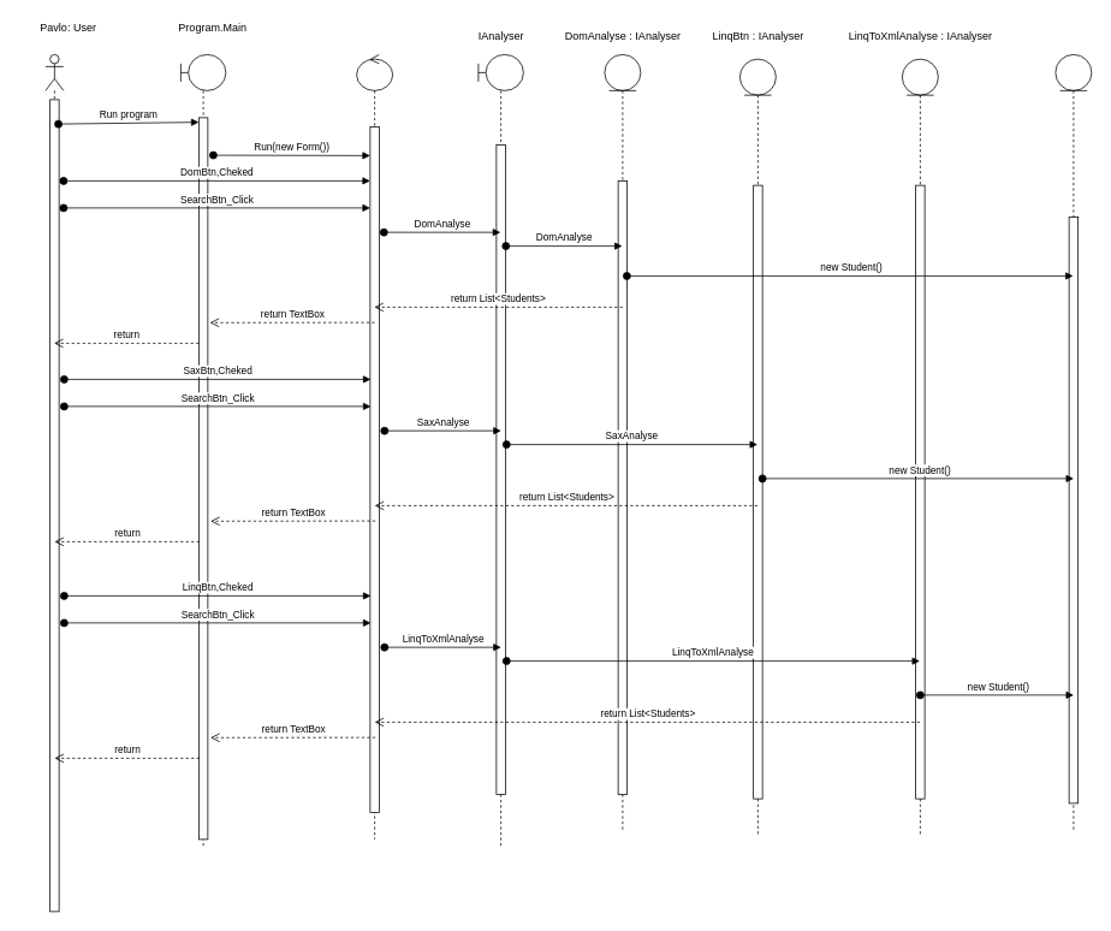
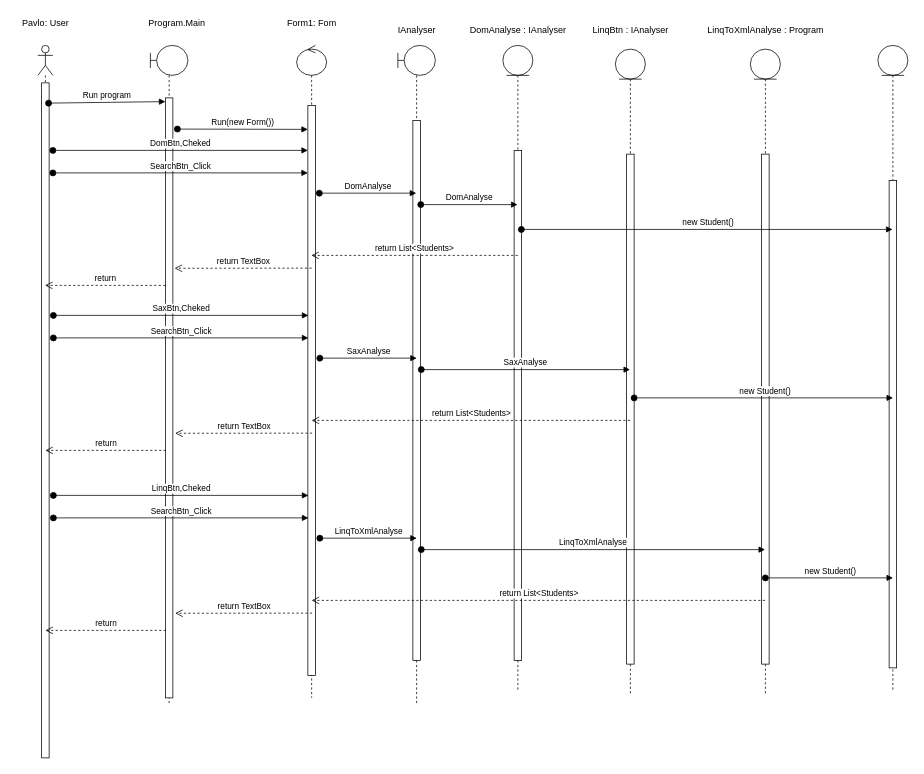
  <mxCell id="0" />
  <mxCell id="1" parent="0" />
  <mxCell id="2" value="" style="shape=umlLifeline;participant=umlActor;perimeter=lifelinePerimeter;whiteSpace=wrap;html=1;container=1;collapsible=0;recursiveResize=0;verticalAlign=top;spacingTop=36;outlineConnect=0;" vertex="1" parent="1"><mxGeometry x="50" y="60" width="20" height="950" as="geometry" /></mxCell>
  <mxCell id="3" value="" style="html=1;points=[];perimeter=orthogonalPerimeter;" vertex="1" parent="2"><mxGeometry x="5" y="50" width="10" height="900" as="geometry" /></mxCell>
  <mxCell id="4" value="" style="shape=umlLifeline;participant=umlBoundary;perimeter=lifelinePerimeter;whiteSpace=wrap;html=1;container=1;collapsible=0;recursiveResize=0;verticalAlign=top;spacingTop=36;outlineConnect=0;" vertex="1" parent="1"><mxGeometry x="200" y="60" width="50" height="880" as="geometry" /></mxCell>
  <mxCell id="5" value="" style="html=1;points=[];perimeter=orthogonalPerimeter;" vertex="1" parent="4"><mxGeometry x="20" y="70" width="10" height="800" as="geometry" /></mxCell>
  <mxCell id="6" value="" style="shape=umlLifeline;participant=umlControl;perimeter=lifelinePerimeter;whiteSpace=wrap;html=1;container=1;collapsible=0;recursiveResize=0;verticalAlign=top;spacingTop=36;outlineConnect=0;" vertex="1" parent="1"><mxGeometry x="395" y="60" width="40" height="870" as="geometry" /></mxCell>
  <mxCell id="7" value="" style="html=1;points=[];perimeter=orthogonalPerimeter;" vertex="1" parent="6"><mxGeometry x="15" y="80" width="10" height="760" as="geometry" /></mxCell>
  <mxCell id="8" value="" style="shape=umlLifeline;participant=umlEntity;perimeter=lifelinePerimeter;whiteSpace=wrap;html=1;container=1;collapsible=0;recursiveResize=0;verticalAlign=top;spacingTop=36;outlineConnect=0;" vertex="1" parent="1"><mxGeometry x="670" y="60" width="40" height="860" as="geometry" /></mxCell>
  <mxCell id="9" value="" style="html=1;points=[];perimeter=orthogonalPerimeter;" vertex="1" parent="8"><mxGeometry x="15" y="140" width="10" height="680" as="geometry" /></mxCell>
- <mxCell id="10" value="Pavlo: User" style="text;html=1;align=center;verticalAlign=middle;resizable=0;points=[];autosize=1;" vertex="1" parent="1"><mxGeometry x="35" y="20" width="80" height="20" as="geometry" /></mxCell>
+ <mxCell id="10" value="Pavlo: User" style="text;html=1;align=center;verticalAlign=middle;resizable=0;points=[];autosize=1;" vertex="1" parent="1"><mxGeometry x="20" y="20" width="80" height="20" as="geometry" /></mxCell>
  <mxCell id="11" value="Program.Main" style="text;html=1;align=center;verticalAlign=middle;resizable=0;points=[];autosize=1;" vertex="1" parent="1"><mxGeometry x="190" y="20" width="90" height="20" as="geometry" /></mxCell>
+ <mxCell id="12" value="Form1: Fom" style="text;html=1;align=center;verticalAlign=middle;resizable=0;points=[];autosize=1;" vertex="1" parent="1"><mxGeometry x="375" y="20" width="80" height="20" as="geometry" /></mxCell>
  <mxCell id="13" value="DomAnalyse : IAnalyser" style="text;html=1;align=center;verticalAlign=middle;resizable=0;points=[];autosize=1;" vertex="1" parent="1"><mxGeometry x="620" y="30" width="140" height="20" as="geometry" /></mxCell>
  <mxCell id="14" value="" style="shape=umlLifeline;participant=umlEntity;perimeter=lifelinePerimeter;whiteSpace=wrap;html=1;container=1;collapsible=0;recursiveResize=0;verticalAlign=top;spacingTop=36;outlineConnect=0;" vertex="1" parent="1"><mxGeometry x="820" y="65" width="40" height="860" as="geometry" /></mxCell>
  <mxCell id="15" value="" style="html=1;points=[];perimeter=orthogonalPerimeter;" vertex="1" parent="14"><mxGeometry x="15" y="140" width="10" height="680" as="geometry" /></mxCell>
  <mxCell id="16" value="LinqBtn&amp;nbsp;: IAnalyser" style="text;html=1;align=center;verticalAlign=middle;resizable=0;points=[];autosize=1;" vertex="1" parent="1"><mxGeometry x="770" y="30" width="140" height="20" as="geometry" /></mxCell>
  <mxCell id="17" value="" style="shape=umlLifeline;participant=umlEntity;perimeter=lifelinePerimeter;whiteSpace=wrap;html=1;container=1;collapsible=0;recursiveResize=0;verticalAlign=top;spacingTop=36;outlineConnect=0;" vertex="1" parent="1"><mxGeometry x="1000" y="65" width="40" height="860" as="geometry" /></mxCell>
  <mxCell id="18" value="" style="html=1;points=[];perimeter=orthogonalPerimeter;" vertex="1" parent="17"><mxGeometry x="15" y="140" width="10" height="680" as="geometry" /></mxCell>
  <mxCell id="19" value="" style="shape=umlLifeline;participant=umlBoundary;perimeter=lifelinePerimeter;whiteSpace=wrap;html=1;container=1;collapsible=0;recursiveResize=0;verticalAlign=top;spacingTop=36;outlineConnect=0;" vertex="1" parent="1"><mxGeometry x="530" y="60" width="50" height="880" as="geometry" /></mxCell>
  <mxCell id="20" value="" style="html=1;points=[];perimeter=orthogonalPerimeter;" vertex="1" parent="19"><mxGeometry x="20" y="100" width="10" height="720" as="geometry" /></mxCell>
  <mxCell id="21" value="IAnalyser" style="text;html=1;align=center;verticalAlign=middle;resizable=0;points=[];autosize=1;" vertex="1" parent="1"><mxGeometry x="520" y="30" width="70" height="20" as="geometry" /></mxCell>
  <mxCell id="22" value="" style="shape=umlLifeline;participant=umlEntity;perimeter=lifelinePerimeter;whiteSpace=wrap;html=1;container=1;collapsible=0;recursiveResize=0;verticalAlign=top;spacingTop=36;outlineConnect=0;" vertex="1" parent="1"><mxGeometry x="1170" y="60" width="40" height="860" as="geometry" /></mxCell>
  <mxCell id="23" value="" style="html=1;points=[];perimeter=orthogonalPerimeter;" vertex="1" parent="22"><mxGeometry x="15" y="180" width="10" height="650" as="geometry" /></mxCell>
- <mxCell id="24" value="LinqToXmlAnalyse&amp;nbsp;: IAnalyser" style="text;html=1;align=center;verticalAlign=middle;resizable=0;points=[];autosize=1;" vertex="1" parent="1"><mxGeometry x="935" y="30" width="170" height="20" as="geometry" /></mxCell>
+ <mxCell id="24" value="LinqToXmlAnalyse&amp;nbsp;: Program" style="text;html=1;align=center;verticalAlign=middle;resizable=0;points=[];autosize=1;" vertex="1" parent="1"><mxGeometry x="935" y="30" width="170" height="20" as="geometry" /></mxCell>
  <mxCell id="25" value="Run program" style="html=1;verticalAlign=bottom;startArrow=oval;startFill=1;endArrow=block;startSize=8;exitX=0.929;exitY=0.03;exitDx=0;exitDy=0;exitPerimeter=0;" edge="1" parent="1" source="3"><mxGeometry width="60" relative="1" as="geometry"><mxPoint x="230" y="180" as="sourcePoint" /><mxPoint x="220" y="135" as="targetPoint" /></mxGeometry></mxCell>
  <mxCell id="26" value="Run(new Form())" style="html=1;verticalAlign=bottom;startArrow=oval;startFill=1;endArrow=block;startSize=8;exitX=1.606;exitY=0.052;exitDx=0;exitDy=0;exitPerimeter=0;" edge="1" parent="1" source="5"><mxGeometry width="60" relative="1" as="geometry"><mxPoint x="420" y="210" as="sourcePoint" /><mxPoint x="410" y="172" as="targetPoint" /></mxGeometry></mxCell>
  <mxCell id="27" value="SearchBtn_Click" style="html=1;verticalAlign=bottom;startArrow=oval;startFill=1;endArrow=block;startSize=8;" edge="1" parent="1"><mxGeometry width="60" relative="1" as="geometry"><mxPoint x="70" y="230" as="sourcePoint" /><mxPoint x="410" y="230" as="targetPoint" /></mxGeometry></mxCell>
  <mxCell id="28" value="DomAnalyse" style="html=1;verticalAlign=bottom;startArrow=oval;startFill=1;endArrow=block;startSize=8;exitX=1.524;exitY=0.154;exitDx=0;exitDy=0;exitPerimeter=0;" edge="1" parent="1" source="7" target="19"><mxGeometry width="60" relative="1" as="geometry"><mxPoint x="420" y="250" as="sourcePoint" /><mxPoint x="480" y="250" as="targetPoint" /></mxGeometry></mxCell>
  <mxCell id="29" value="DomBtn,Cheked" style="html=1;verticalAlign=bottom;startArrow=oval;startFill=1;endArrow=block;startSize=8;" edge="1" parent="1"><mxGeometry width="60" relative="1" as="geometry"><mxPoint x="70" y="200" as="sourcePoint" /><mxPoint x="410" y="200" as="targetPoint" /></mxGeometry></mxCell>
  <mxCell id="30" value="DomAnalyse" style="html=1;verticalAlign=bottom;startArrow=oval;startFill=1;endArrow=block;startSize=8;exitX=1.053;exitY=0.156;exitDx=0;exitDy=0;exitPerimeter=0;" edge="1" parent="1" source="20" target="8"><mxGeometry width="60" relative="1" as="geometry"><mxPoint x="640" y="290" as="sourcePoint" /><mxPoint x="480" y="250" as="targetPoint" /></mxGeometry></mxCell>
  <mxCell id="31" value="return List&amp;lt;Students&amp;gt;" style="html=1;verticalAlign=bottom;endArrow=open;dashed=1;endSize=8;" edge="1" parent="1" target="6"><mxGeometry relative="1" as="geometry"><mxPoint x="690" y="340" as="sourcePoint" /><mxPoint x="610" y="340" as="targetPoint" /></mxGeometry></mxCell>
  <mxCell id="32" value="&amp;nbsp;new Student()" style="html=1;verticalAlign=bottom;startArrow=oval;startFill=1;endArrow=block;startSize=8;exitX=0.965;exitY=0.155;exitDx=0;exitDy=0;exitPerimeter=0;" edge="1" parent="1" source="9" target="22"><mxGeometry width="60" relative="1" as="geometry"><mxPoint x="560" y="310" as="sourcePoint" /><mxPoint x="620" y="310" as="targetPoint" /></mxGeometry></mxCell>
  <mxCell id="33" value="return TextBox" style="html=1;verticalAlign=bottom;endArrow=open;dashed=1;endSize=8;entryX=1.229;entryY=0.284;entryDx=0;entryDy=0;entryPerimeter=0;" edge="1" parent="1" target="5"><mxGeometry relative="1" as="geometry"><mxPoint x="415" y="357" as="sourcePoint" /><mxPoint x="240" y="360" as="targetPoint" /></mxGeometry></mxCell>
  <mxCell id="34" value="return" style="html=1;verticalAlign=bottom;endArrow=open;dashed=1;endSize=8;" edge="1" parent="1" target="2"><mxGeometry relative="1" as="geometry"><mxPoint x="220" y="380" as="sourcePoint" /><mxPoint x="140" y="380" as="targetPoint" /></mxGeometry></mxCell>
  <mxCell id="35" value="SearchBtn_Click" style="html=1;verticalAlign=bottom;startArrow=oval;startFill=1;endArrow=block;startSize=8;" edge="1" parent="1"><mxGeometry width="60" relative="1" as="geometry"><mxPoint x="70.68" y="450" as="sourcePoint" /><mxPoint x="410.68" y="450" as="targetPoint" /></mxGeometry></mxCell>
  <mxCell id="36" value="SaxAnalyse" style="html=1;verticalAlign=bottom;startArrow=oval;startFill=1;endArrow=block;startSize=8;exitX=1.524;exitY=0.154;exitDx=0;exitDy=0;exitPerimeter=0;" edge="1" parent="1"><mxGeometry width="60" relative="1" as="geometry"><mxPoint x="425.92" y="477.04" as="sourcePoint" /><mxPoint x="555.18" y="477.04" as="targetPoint" /></mxGeometry></mxCell>
  <mxCell id="37" value="SaxBtn,Cheked" style="html=1;verticalAlign=bottom;startArrow=oval;startFill=1;endArrow=block;startSize=8;" edge="1" parent="1"><mxGeometry width="60" relative="1" as="geometry"><mxPoint x="70.68" y="420" as="sourcePoint" /><mxPoint x="410.68" y="420" as="targetPoint" /></mxGeometry></mxCell>
  <mxCell id="38" value="SaxAnalyse" style="html=1;verticalAlign=bottom;startArrow=oval;startFill=1;endArrow=block;startSize=8;exitX=1.053;exitY=0.156;exitDx=0;exitDy=0;exitPerimeter=0;" edge="1" parent="1" target="14"><mxGeometry width="60" relative="1" as="geometry"><mxPoint x="561.21" y="492.32" as="sourcePoint" /><mxPoint x="690.18" y="492.32" as="targetPoint" /></mxGeometry></mxCell>
  <mxCell id="39" value="return List&amp;lt;Students&amp;gt;" style="html=1;verticalAlign=bottom;endArrow=open;dashed=1;endSize=8;" edge="1" parent="1" source="14"><mxGeometry relative="1" as="geometry"><mxPoint x="690.68" y="560" as="sourcePoint" /><mxPoint x="415.004" y="560" as="targetPoint" /></mxGeometry></mxCell>
  <mxCell id="40" value="&amp;nbsp;new Student()" style="html=1;verticalAlign=bottom;startArrow=oval;startFill=1;endArrow=block;startSize=8;" edge="1" parent="1" source="15"><mxGeometry width="60" relative="1" as="geometry"><mxPoint x="560.68" y="530" as="sourcePoint" /><mxPoint x="1190.18" y="530" as="targetPoint" /></mxGeometry></mxCell>
  <mxCell id="41" value="return TextBox" style="html=1;verticalAlign=bottom;endArrow=open;dashed=1;endSize=8;entryX=1.229;entryY=0.284;entryDx=0;entryDy=0;entryPerimeter=0;" edge="1" parent="1"><mxGeometry relative="1" as="geometry"><mxPoint x="415.68" y="577" as="sourcePoint" /><mxPoint x="232.97" y="577.2" as="targetPoint" /></mxGeometry></mxCell>
  <mxCell id="42" value="return" style="html=1;verticalAlign=bottom;endArrow=open;dashed=1;endSize=8;" edge="1" parent="1"><mxGeometry relative="1" as="geometry"><mxPoint x="220.68" y="600" as="sourcePoint" /><mxPoint x="60.004" y="600" as="targetPoint" /></mxGeometry></mxCell>
  <mxCell id="43" value="SearchBtn_Click" style="html=1;verticalAlign=bottom;startArrow=oval;startFill=1;endArrow=block;startSize=8;" edge="1" parent="1"><mxGeometry width="60" relative="1" as="geometry"><mxPoint x="70.68" y="690" as="sourcePoint" /><mxPoint x="410.68" y="690" as="targetPoint" /></mxGeometry></mxCell>
  <mxCell id="44" value="LinqToXmlAnalyse" style="html=1;verticalAlign=bottom;startArrow=oval;startFill=1;endArrow=block;startSize=8;exitX=1.524;exitY=0.154;exitDx=0;exitDy=0;exitPerimeter=0;" edge="1" parent="1"><mxGeometry width="60" relative="1" as="geometry"><mxPoint x="425.92" y="717.04" as="sourcePoint" /><mxPoint x="555.18" y="717.04" as="targetPoint" /></mxGeometry></mxCell>
  <mxCell id="45" value="LinqBtn,Cheked" style="html=1;verticalAlign=bottom;startArrow=oval;startFill=1;endArrow=block;startSize=8;" edge="1" parent="1"><mxGeometry width="60" relative="1" as="geometry"><mxPoint x="70.68" y="660" as="sourcePoint" /><mxPoint x="410.68" y="660" as="targetPoint" /></mxGeometry></mxCell>
  <mxCell id="46" value="LinqToXmlAnalyse" style="html=1;verticalAlign=bottom;startArrow=oval;startFill=1;endArrow=block;startSize=8;exitX=1.053;exitY=0.156;exitDx=0;exitDy=0;exitPerimeter=0;" edge="1" parent="1" target="17"><mxGeometry width="60" relative="1" as="geometry"><mxPoint x="561.21" y="732.32" as="sourcePoint" /><mxPoint x="690.18" y="732.32" as="targetPoint" /></mxGeometry></mxCell>
  <mxCell id="47" value="return List&amp;lt;Students&amp;gt;" style="html=1;verticalAlign=bottom;endArrow=open;dashed=1;endSize=8;" edge="1" parent="1" source="17"><mxGeometry relative="1" as="geometry"><mxPoint x="690.68" y="800" as="sourcePoint" /><mxPoint x="415.004" y="800" as="targetPoint" /></mxGeometry></mxCell>
  <mxCell id="48" value="&amp;nbsp;new Student()" style="html=1;verticalAlign=bottom;startArrow=oval;startFill=1;endArrow=block;startSize=8;" edge="1" parent="1"><mxGeometry width="60" relative="1" as="geometry"><mxPoint x="1020" y="770" as="sourcePoint" /><mxPoint x="1190.18" y="770" as="targetPoint" /></mxGeometry></mxCell>
  <mxCell id="49" value="return TextBox" style="html=1;verticalAlign=bottom;endArrow=open;dashed=1;endSize=8;entryX=1.229;entryY=0.284;entryDx=0;entryDy=0;entryPerimeter=0;" edge="1" parent="1"><mxGeometry relative="1" as="geometry"><mxPoint x="415.68" y="817" as="sourcePoint" /><mxPoint x="232.97" y="817.2" as="targetPoint" /></mxGeometry></mxCell>
  <mxCell id="50" value="return" style="html=1;verticalAlign=bottom;endArrow=open;dashed=1;endSize=8;" edge="1" parent="1"><mxGeometry relative="1" as="geometry"><mxPoint x="220.68" y="840" as="sourcePoint" /><mxPoint x="60.004" y="840" as="targetPoint" /></mxGeometry></mxCell>
